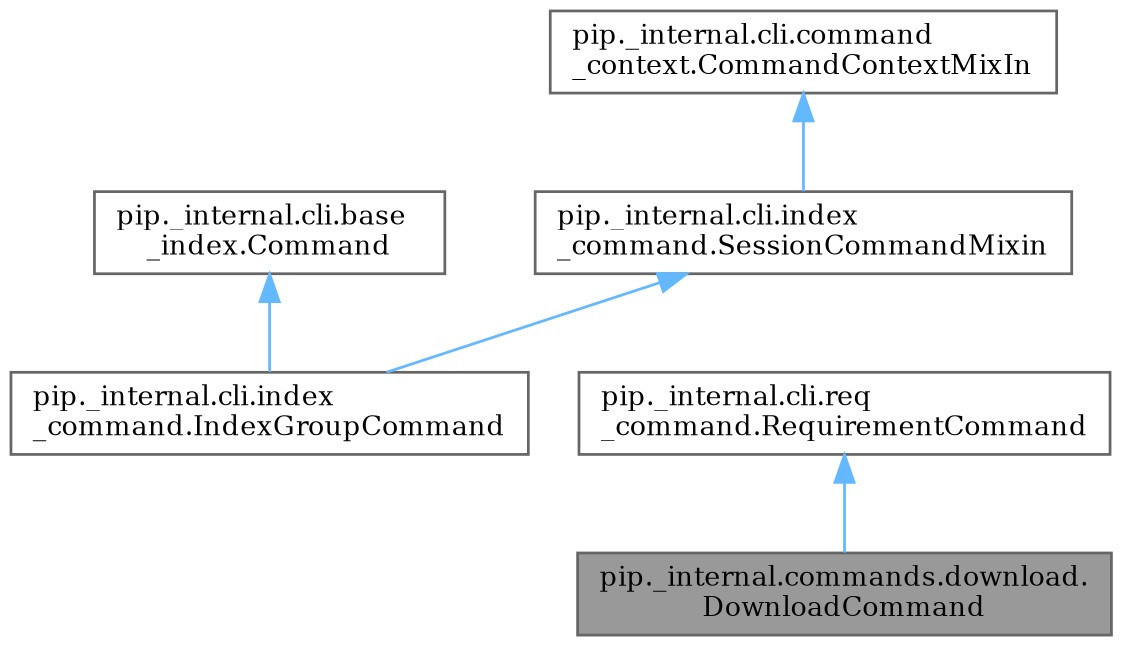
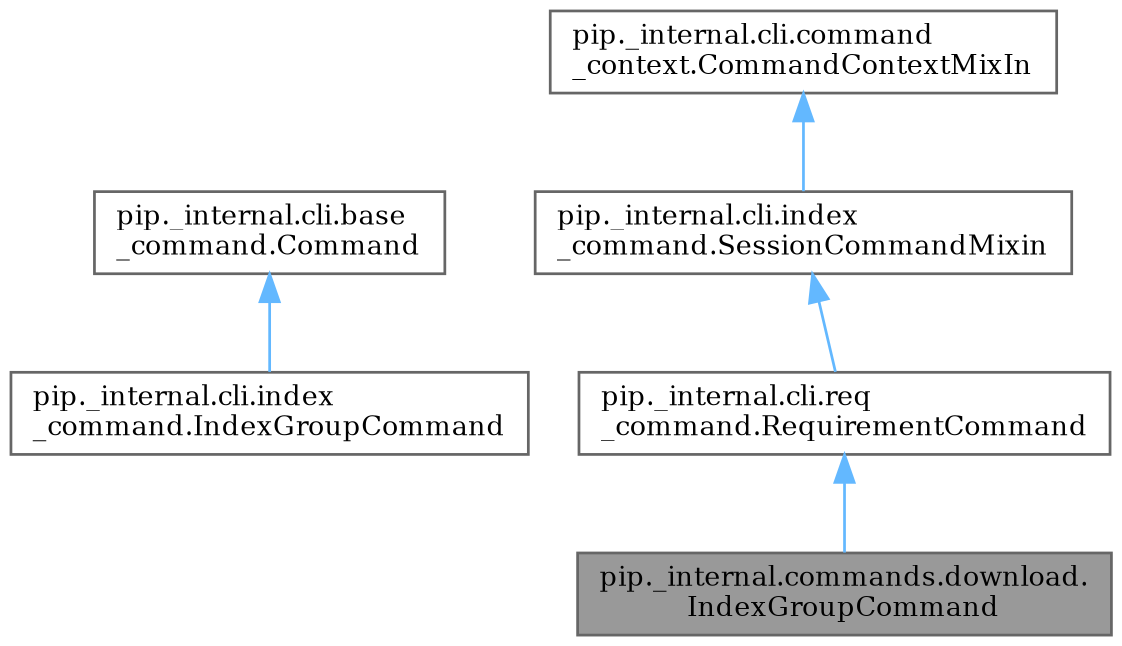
  digraph {
    fontname="DejaVu Serif"
    rankdir=TB
    node [color=gray40 fillcolor=white fontname="DejaVu Serif" fontsize=10 shape=box style=filled]
    edge [color=steelblue1 dir=back fontname="DejaVu Serif" fontsize=10 labelfontname=Helvetica labelfontsize=10 style=solid]
-   n1 [fillcolor=grey60 fontcolor=black height=0.2 label="pip._internal.commands.download.\lDownloadCommand" width=0.4]
+   n1 [fillcolor=grey60 fontcolor=black height=0.2 label="pip._internal.commands.download.\lIndexGroupCommand" width=0.4]
    n2 [height=0.2 label="pip._internal.cli.req\l_command.RequirementCommand" width=0.4]
    n3 [height=0.2 label="pip._internal.cli.index\l_command.IndexGroupCommand" width=0.4]
-   n4 [height=0.2 label="pip._internal.cli.base\l_index.Command" width=0.4]
+   n4 [height=0.2 label="pip._internal.cli.base\l_command.Command" width=0.4]
    n5 [height=0.2 label="pip._internal.cli.command\l_context.CommandContextMixIn" width=0.4]
    n6 [height=0.2 label="pip._internal.cli.index\l_command.SessionCommandMixin" width=0.4]
    n2 -> n1
    n4 -> n3
    n5 -> n6
-   n6 -> n3
+   n6 -> n2
  }
